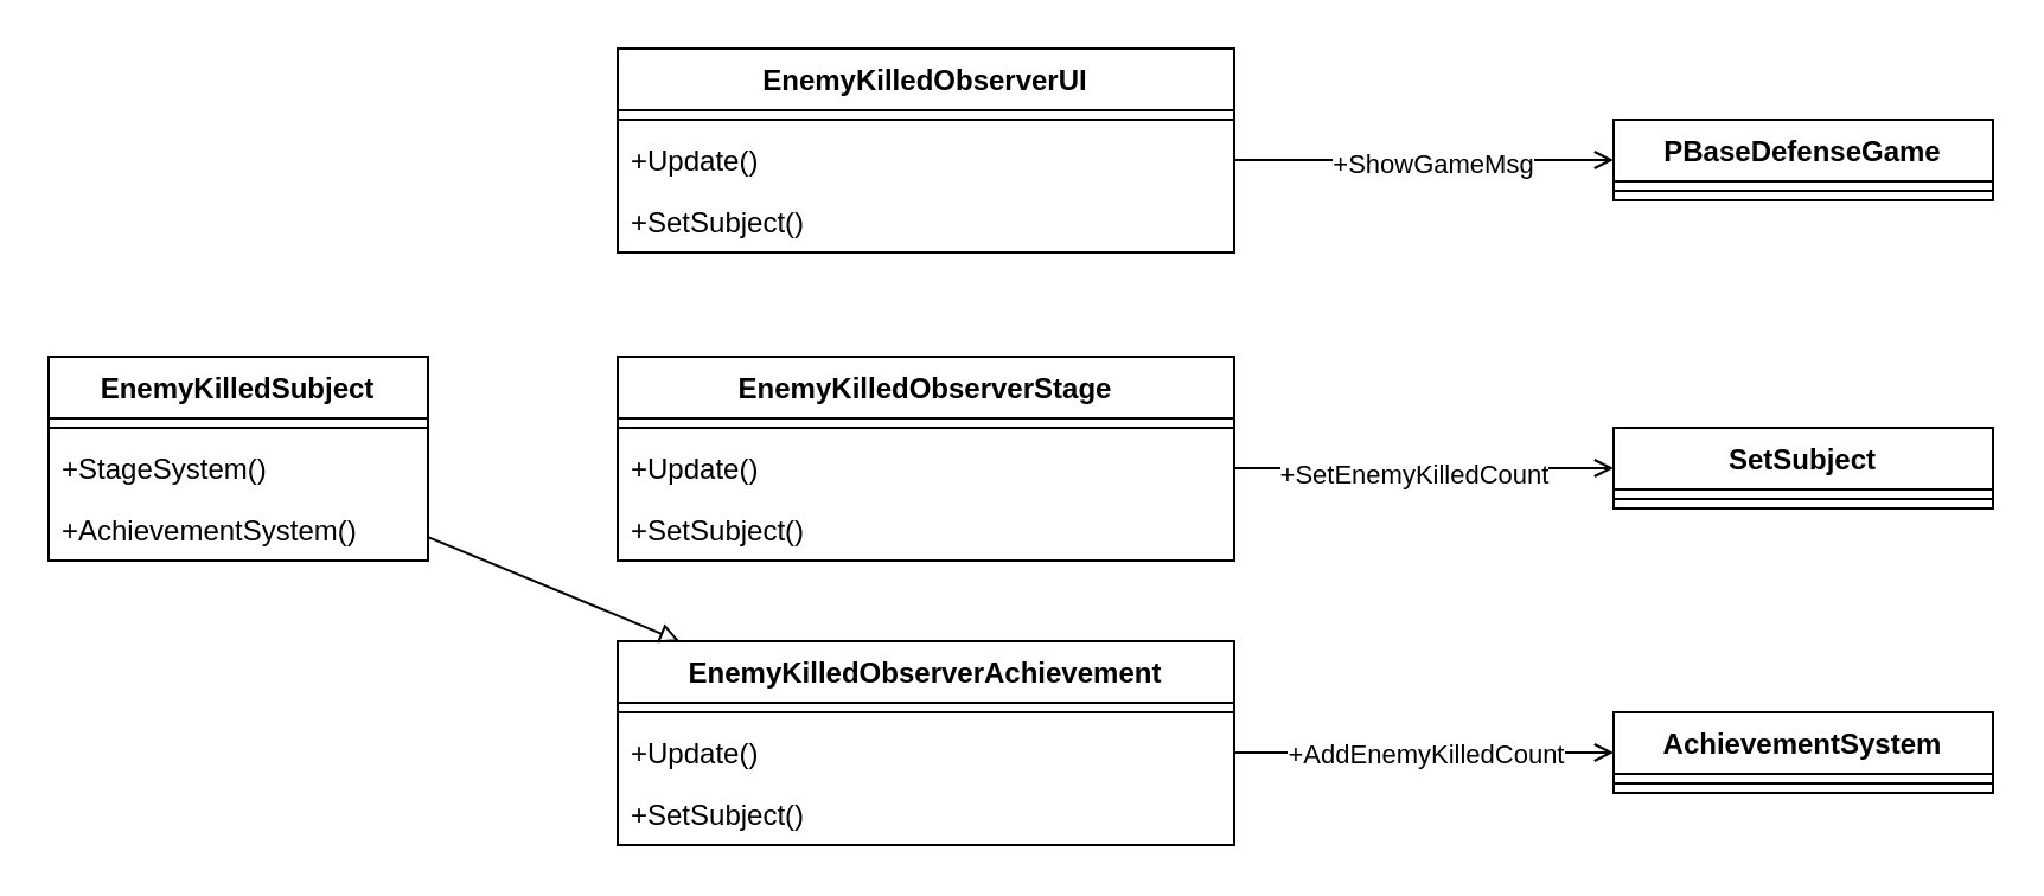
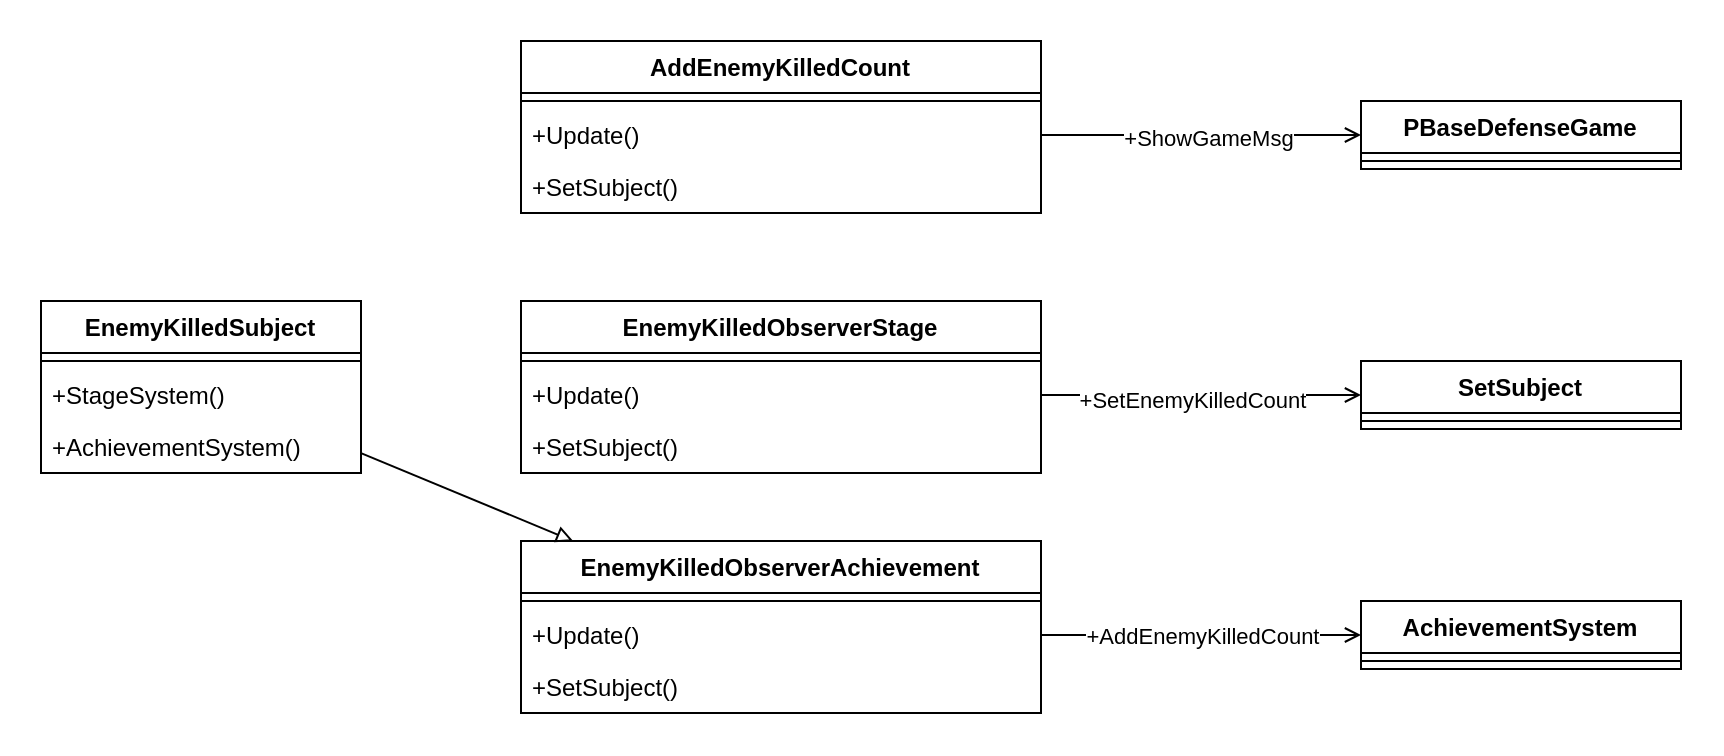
  <mxCell id="0" />
  <mxCell id="1" parent="0" />
  <mxCell id="2" value="EnemyKilledSubject" style="swimlane;fontStyle=1;align=center;verticalAlign=top;childLayout=stackLayout;horizontal=1;startSize=26;horizontalStack=0;resizeParent=1;resizeParentMax=0;resizeLast=0;collapsible=1;marginBottom=0;whiteSpace=wrap;html=1;" parent="1" vertex="1"><mxGeometry y="150" width="160" height="86" as="geometry" x="20" /></mxCell>
  <mxCell id="3" value="" style="line;strokeWidth=1;fillColor=none;align=left;verticalAlign=middle;spacingTop=-1;spacingLeft=3;spacingRight=3;rotatable=0;labelPosition=right;points=[];portConstraint=eastwest;strokeColor=inherit;" parent="2" vertex="1"><mxGeometry y="26" width="160" height="8" as="geometry" /></mxCell>
  <mxCell id="4" value="+StageSystem()" style="text;strokeColor=none;fillColor=none;align=left;verticalAlign=top;spacingLeft=4;spacingRight=4;overflow=hidden;rotatable=0;points=[[0,0.5],[1,0.5]];portConstraint=eastwest;whiteSpace=wrap;html=1;" parent="2" vertex="1"><mxGeometry y="34" width="160" height="26" as="geometry" /></mxCell>
  <mxCell id="5" value="+AchievementSystem()" style="text;strokeColor=none;fillColor=none;align=left;verticalAlign=top;spacingLeft=4;spacingRight=4;overflow=hidden;rotatable=0;points=[[0,0.5],[1,0.5]];portConstraint=eastwest;whiteSpace=wrap;html=1;" parent="2" vertex="1"><mxGeometry y="60" width="160" height="26" as="geometry" /></mxCell>
  <mxCell id="6" value="EnemyKilledObserverStage" style="swimlane;fontStyle=1;align=center;verticalAlign=top;childLayout=stackLayout;horizontal=1;startSize=26;horizontalStack=0;resizeParent=1;resizeParentMax=0;resizeLast=0;collapsible=1;marginBottom=0;whiteSpace=wrap;html=1;" parent="1" vertex="1"><mxGeometry x="260" y="150" width="260" height="86" as="geometry" /></mxCell>
  <mxCell id="7" value="" style="line;strokeWidth=1;fillColor=none;align=left;verticalAlign=middle;spacingTop=-1;spacingLeft=3;spacingRight=3;rotatable=0;labelPosition=right;points=[];portConstraint=eastwest;strokeColor=inherit;" parent="6" vertex="1"><mxGeometry y="26" width="260" height="8" as="geometry" /></mxCell>
  <mxCell id="8" value="+Update()" style="text;strokeColor=none;fillColor=none;align=left;verticalAlign=top;spacingLeft=4;spacingRight=4;overflow=hidden;rotatable=0;points=[[0,0.5],[1,0.5]];portConstraint=eastwest;whiteSpace=wrap;html=1;" parent="6" vertex="1"><mxGeometry y="34" width="260" height="26" as="geometry" /></mxCell>
  <mxCell id="9" value="+SetSubject()" style="text;strokeColor=none;fillColor=none;align=left;verticalAlign=top;spacingLeft=4;spacingRight=4;overflow=hidden;rotatable=0;points=[[0,0.5],[1,0.5]];portConstraint=eastwest;whiteSpace=wrap;html=1;" parent="6" vertex="1"><mxGeometry y="60" width="260" height="26" as="geometry" /></mxCell>
  <mxCell id="10" value="EnemyKilledObserverAchievement" style="swimlane;fontStyle=1;align=center;verticalAlign=top;childLayout=stackLayout;horizontal=1;startSize=26;horizontalStack=0;resizeParent=1;resizeParentMax=0;resizeLast=0;collapsible=1;marginBottom=0;whiteSpace=wrap;html=1;" parent="1" vertex="1"><mxGeometry x="260" y="270" width="260" height="86" as="geometry" /></mxCell>
  <mxCell id="11" value="" style="line;strokeWidth=1;fillColor=none;align=left;verticalAlign=middle;spacingTop=-1;spacingLeft=3;spacingRight=3;rotatable=0;labelPosition=right;points=[];portConstraint=eastwest;strokeColor=inherit;" parent="10" vertex="1"><mxGeometry y="26" width="260" height="8" as="geometry" /></mxCell>
  <mxCell id="12" value="+Update()" style="text;strokeColor=none;fillColor=none;align=left;verticalAlign=top;spacingLeft=4;spacingRight=4;overflow=hidden;rotatable=0;points=[[0,0.5],[1,0.5]];portConstraint=eastwest;whiteSpace=wrap;html=1;" parent="10" vertex="1"><mxGeometry y="34" width="260" height="26" as="geometry" /></mxCell>
  <mxCell id="13" value="+SetSubject()" style="text;strokeColor=none;fillColor=none;align=left;verticalAlign=top;spacingLeft=4;spacingRight=4;overflow=hidden;rotatable=0;points=[[0,0.5],[1,0.5]];portConstraint=eastwest;whiteSpace=wrap;html=1;" parent="10" vertex="1"><mxGeometry y="60" width="260" height="26" as="geometry" /></mxCell>
- <mxCell id="14" value="EnemyKilledObserverUI" style="swimlane;fontStyle=1;align=center;verticalAlign=top;childLayout=stackLayout;horizontal=1;startSize=26;horizontalStack=0;resizeParent=1;resizeParentMax=0;resizeLast=0;collapsible=1;marginBottom=0;whiteSpace=wrap;html=1;" parent="1" vertex="1"><mxGeometry x="260" y="20" width="260" height="86" as="geometry" /></mxCell>
+ <mxCell id="14" value="AddEnemyKilledCount" style="swimlane;fontStyle=1;align=center;verticalAlign=top;childLayout=stackLayout;horizontal=1;startSize=26;horizontalStack=0;resizeParent=1;resizeParentMax=0;resizeLast=0;collapsible=1;marginBottom=0;whiteSpace=wrap;html=1;" parent="1" vertex="1"><mxGeometry x="260" y="20" width="260" height="86" as="geometry" /></mxCell>
  <mxCell id="15" value="" style="line;strokeWidth=1;fillColor=none;align=left;verticalAlign=middle;spacingTop=-1;spacingLeft=3;spacingRight=3;rotatable=0;labelPosition=right;points=[];portConstraint=eastwest;strokeColor=inherit;" parent="14" vertex="1"><mxGeometry y="26" width="260" height="8" as="geometry" /></mxCell>
  <mxCell id="16" value="+Update()" style="text;strokeColor=none;fillColor=none;align=left;verticalAlign=top;spacingLeft=4;spacingRight=4;overflow=hidden;rotatable=0;points=[[0,0.5],[1,0.5]];portConstraint=eastwest;whiteSpace=wrap;html=1;" parent="14" vertex="1"><mxGeometry y="34" width="260" height="26" as="geometry" /></mxCell>
  <mxCell id="17" value="+SetSubject()" style="text;strokeColor=none;fillColor=none;align=left;verticalAlign=top;spacingLeft=4;spacingRight=4;overflow=hidden;rotatable=0;points=[[0,0.5],[1,0.5]];portConstraint=eastwest;whiteSpace=wrap;html=1;" parent="14" vertex="1"><mxGeometry y="60" width="260" height="26" as="geometry" /></mxCell>
  <mxCell id="18" value="PBaseDefenseGame" style="swimlane;fontStyle=1;align=center;verticalAlign=top;childLayout=stackLayout;horizontal=1;startSize=26;horizontalStack=0;resizeParent=1;resizeParentMax=0;resizeLast=0;collapsible=1;marginBottom=0;whiteSpace=wrap;html=1;" parent="1" vertex="1"><mxGeometry x="680" y="50" width="160" height="34" as="geometry" /></mxCell>
  <mxCell id="19" value="" style="line;strokeWidth=1;fillColor=none;align=left;verticalAlign=middle;spacingTop=-1;spacingLeft=3;spacingRight=3;rotatable=0;labelPosition=right;points=[];portConstraint=eastwest;strokeColor=inherit;" parent="18" vertex="1"><mxGeometry y="26" width="160" height="8" as="geometry" /></mxCell>
  <mxCell id="20" value="SetSubject" style="swimlane;fontStyle=1;align=center;verticalAlign=top;childLayout=stackLayout;horizontal=1;startSize=26;horizontalStack=0;resizeParent=1;resizeParentMax=0;resizeLast=0;collapsible=1;marginBottom=0;whiteSpace=wrap;html=1;" parent="1" vertex="1"><mxGeometry x="680" y="180" width="160" height="34" as="geometry" /></mxCell>
  <mxCell id="21" value="" style="line;strokeWidth=1;fillColor=none;align=left;verticalAlign=middle;spacingTop=-1;spacingLeft=3;spacingRight=3;rotatable=0;labelPosition=right;points=[];portConstraint=eastwest;strokeColor=inherit;" parent="20" vertex="1"><mxGeometry y="26" width="160" height="8" as="geometry" /></mxCell>
  <mxCell id="22" value="AchievementSystem" style="swimlane;fontStyle=1;align=center;verticalAlign=top;childLayout=stackLayout;horizontal=1;startSize=26;horizontalStack=0;resizeParent=1;resizeParentMax=0;resizeLast=0;collapsible=1;marginBottom=0;whiteSpace=wrap;html=1;" parent="1" vertex="1"><mxGeometry x="680" y="300" width="160" height="34" as="geometry" /></mxCell>
  <mxCell id="23" value="" style="line;strokeWidth=1;fillColor=none;align=left;verticalAlign=middle;spacingTop=-1;spacingLeft=3;spacingRight=3;rotatable=0;labelPosition=right;points=[];portConstraint=eastwest;strokeColor=inherit;" parent="22" vertex="1"><mxGeometry y="26" width="160" height="8" as="geometry" /></mxCell>
  <mxCell id="24" style="edgeStyle=none;rounded=0;orthogonalLoop=1;jettySize=auto;html=1;endArrow=block;endFill=0;" parent="1" source="2" target="10" edge="1"><mxGeometry relative="1" as="geometry" /></mxCell>
  <mxCell id="25" style="edgeStyle=none;rounded=0;orthogonalLoop=1;jettySize=auto;html=1;exitX=1;exitY=0.5;exitDx=0;exitDy=0;endArrow=open;endFill=0;" parent="1" source="16" target="18" edge="1"><mxGeometry relative="1" as="geometry" /></mxCell>
  <mxCell id="26" value="+ShowGameMsg" style="edgeLabel;html=1;align=center;verticalAlign=middle;resizable=0;points=[];" parent="25" vertex="1" connectable="0"><mxGeometry x="0.033" y="-1" relative="1" as="geometry"><mxPoint as="offset" /></mxGeometry></mxCell>
  <mxCell id="27" style="edgeStyle=none;rounded=0;orthogonalLoop=1;jettySize=auto;html=1;exitX=1;exitY=0.5;exitDx=0;exitDy=0;endArrow=open;endFill=0;" parent="1" source="8" target="20" edge="1"><mxGeometry relative="1" as="geometry" /></mxCell>
  <mxCell id="28" value="+SetEnemyKilledCount" style="edgeLabel;html=1;align=center;verticalAlign=middle;resizable=0;points=[];" parent="27" vertex="1" connectable="0"><mxGeometry x="-0.067" y="-2" relative="1" as="geometry"><mxPoint as="offset" /></mxGeometry></mxCell>
  <mxCell id="29" style="edgeStyle=none;rounded=0;orthogonalLoop=1;jettySize=auto;html=1;exitX=1;exitY=0.5;exitDx=0;exitDy=0;endArrow=open;endFill=0;" parent="1" source="12" target="22" edge="1"><mxGeometry relative="1" as="geometry" /></mxCell>
  <mxCell id="30" value="+AddEnemyKilledCount" style="edgeLabel;html=1;align=center;verticalAlign=middle;resizable=0;points=[];" parent="29" vertex="1" connectable="0"><mxGeometry x="-0.125" y="1" relative="1" as="geometry"><mxPoint x="10" y="1" as="offset" /></mxGeometry></mxCell>
